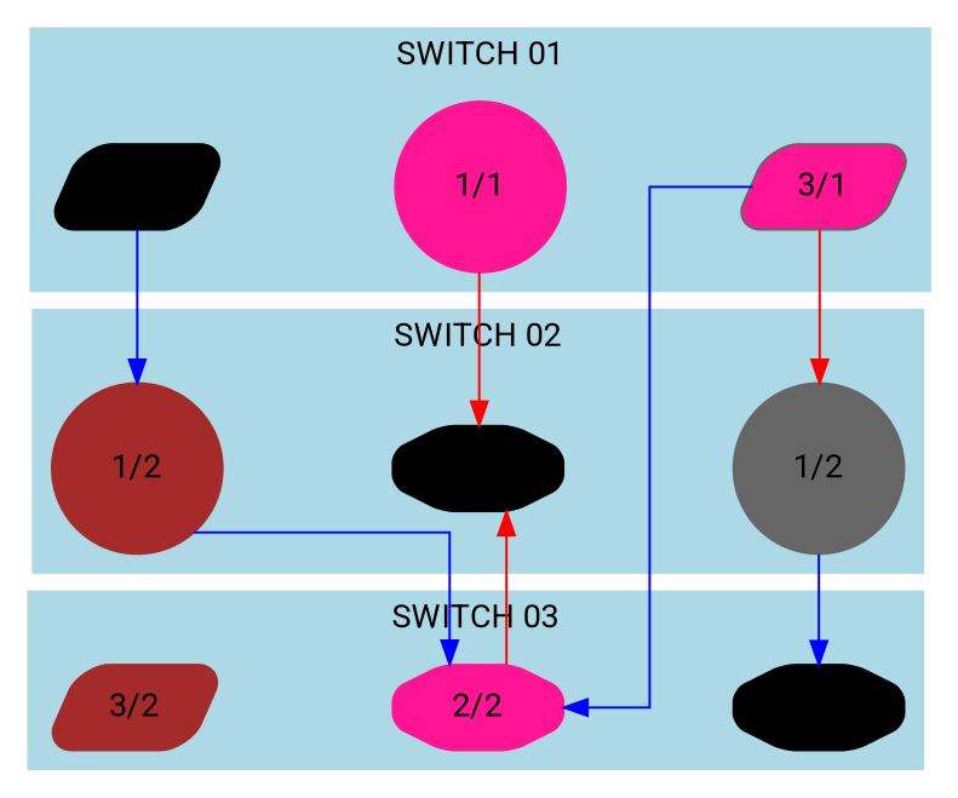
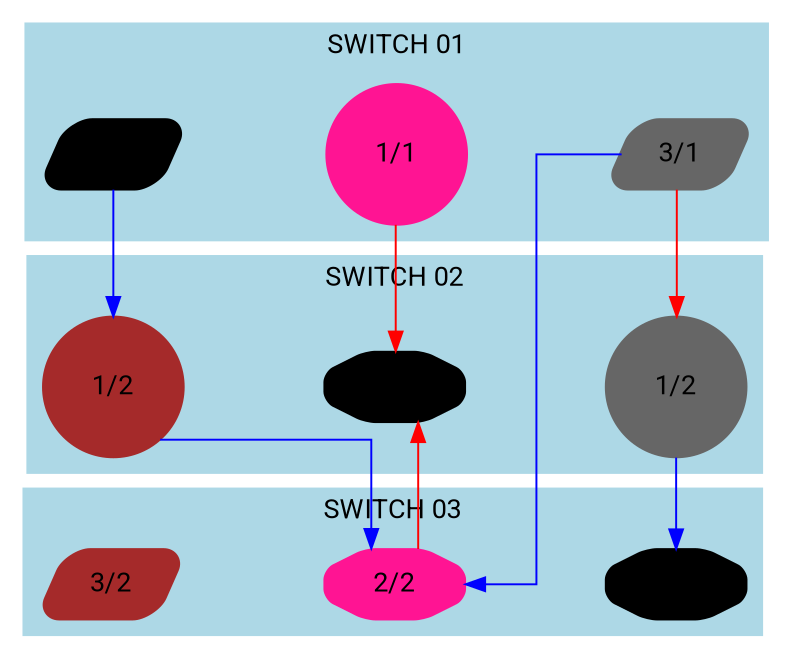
  digraph {
    nodesep=1
    rankdir=TB
    splines=ortho
    fontname=Roboto
    node [color=black fixedsize=true fontsize=14.0 shape=circle style="rounded,filled" fontname=Roboto]
    edge [color=blue fontname=Roboto]
    n1 [color=deeppink height=0.5 label="1/1" width=1]
    n2 [height=0.5 label="2/1" shape=parallelogram width=1]
-   n3 [color=gray40 height=0.5 label="3/1" shape=parallelogram width=1 fillcolor=deeppink]
+   n3 [color=gray40 height=0.5 label="3/1" shape=parallelogram width=1]
    n4 [height=0.5 label="1/1" shape=octagon width=1]
    n5 [color=brown height=0.5 label="1/2" width=1]
    n6 [color=gray40 height=0.5 label="1/2" width=1]
    n7 [height=0.5 label="1/2" shape=octagon width=1]
    n8 [color=deeppink height=0.5 label="2/2" shape=octagon width=1]
    n9 [color=brown height=0.5 label="3/2" shape=parallelogram width=1]
    subgraph cluster_1 {
      color=lightblue
      label="SWITCH 01"
      style=filled
      n1
      n2
      n3
    }
    subgraph cluster_2 {
      color=lightblue
      label="SWITCH 02"
      style=filled
      n4
      n5
      n6
    }
    subgraph cluster_3 {
      color=lightblue
      label="SWITCH 03"
      style=filled
      n7
      n8
      n9
    }
    n1 -> n4 [color=red]
    n2 -> n5
    n3 -> n6 [color=red]
    n3 -> n8
    n5 -> n8
    n6 -> n7
    n8 -> n4 [color=red]
  }
